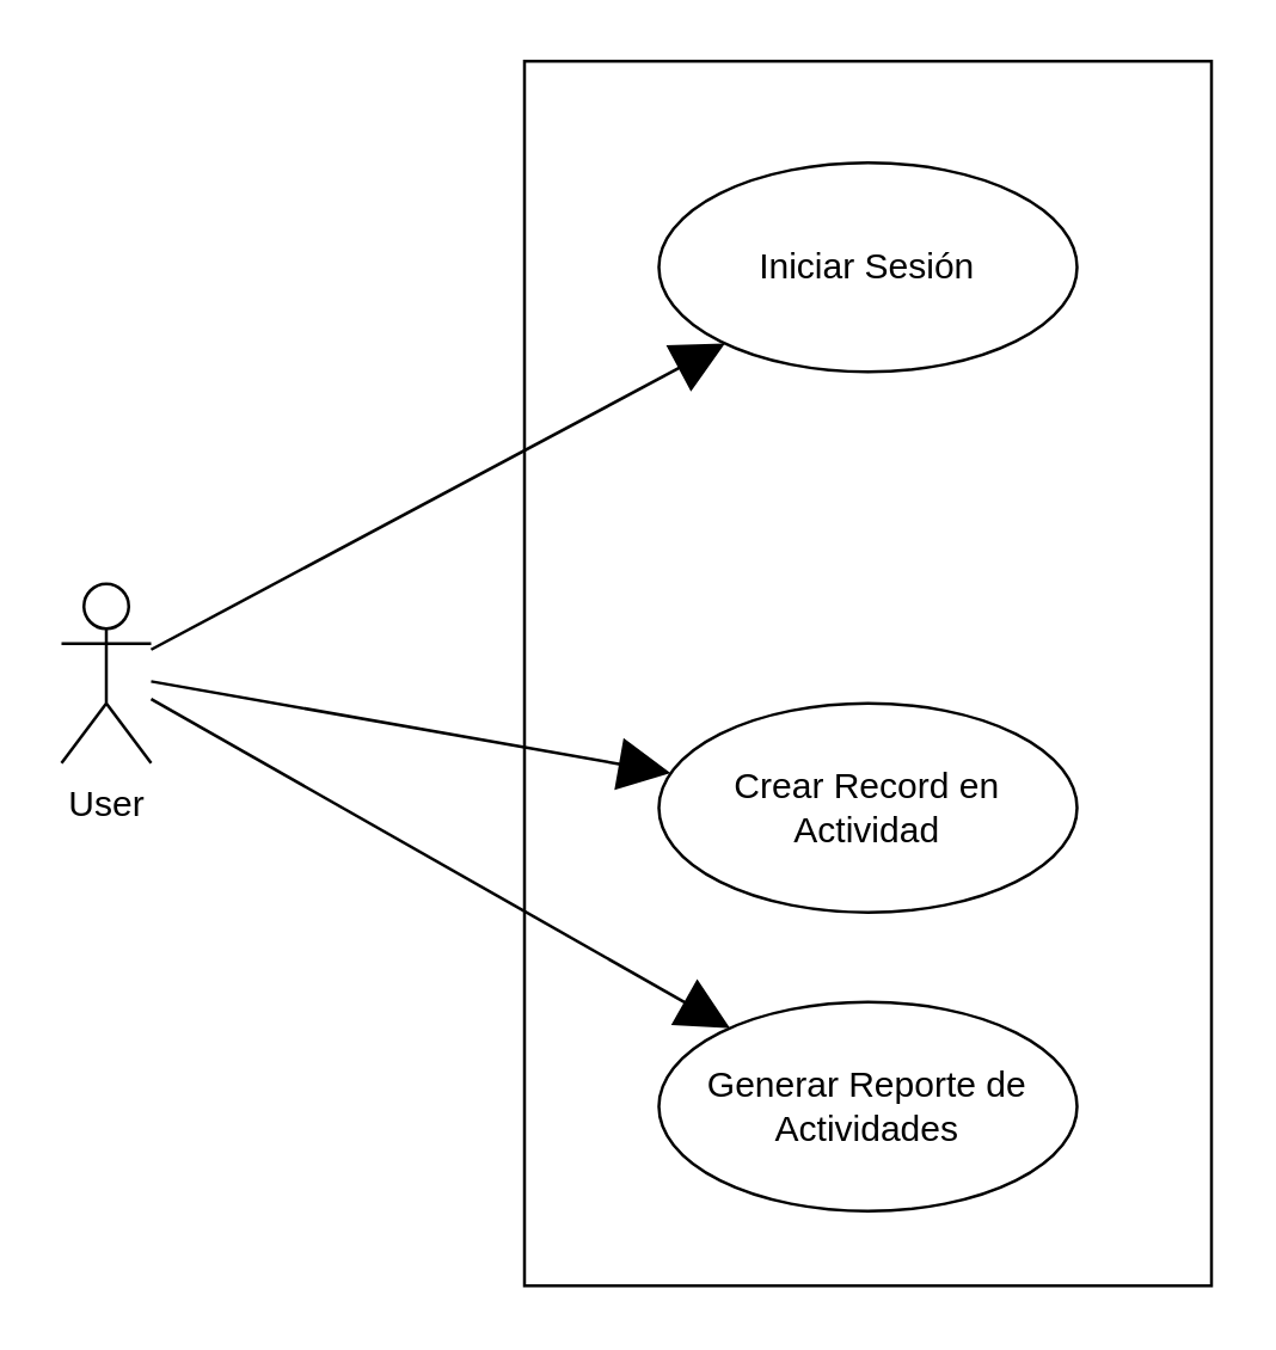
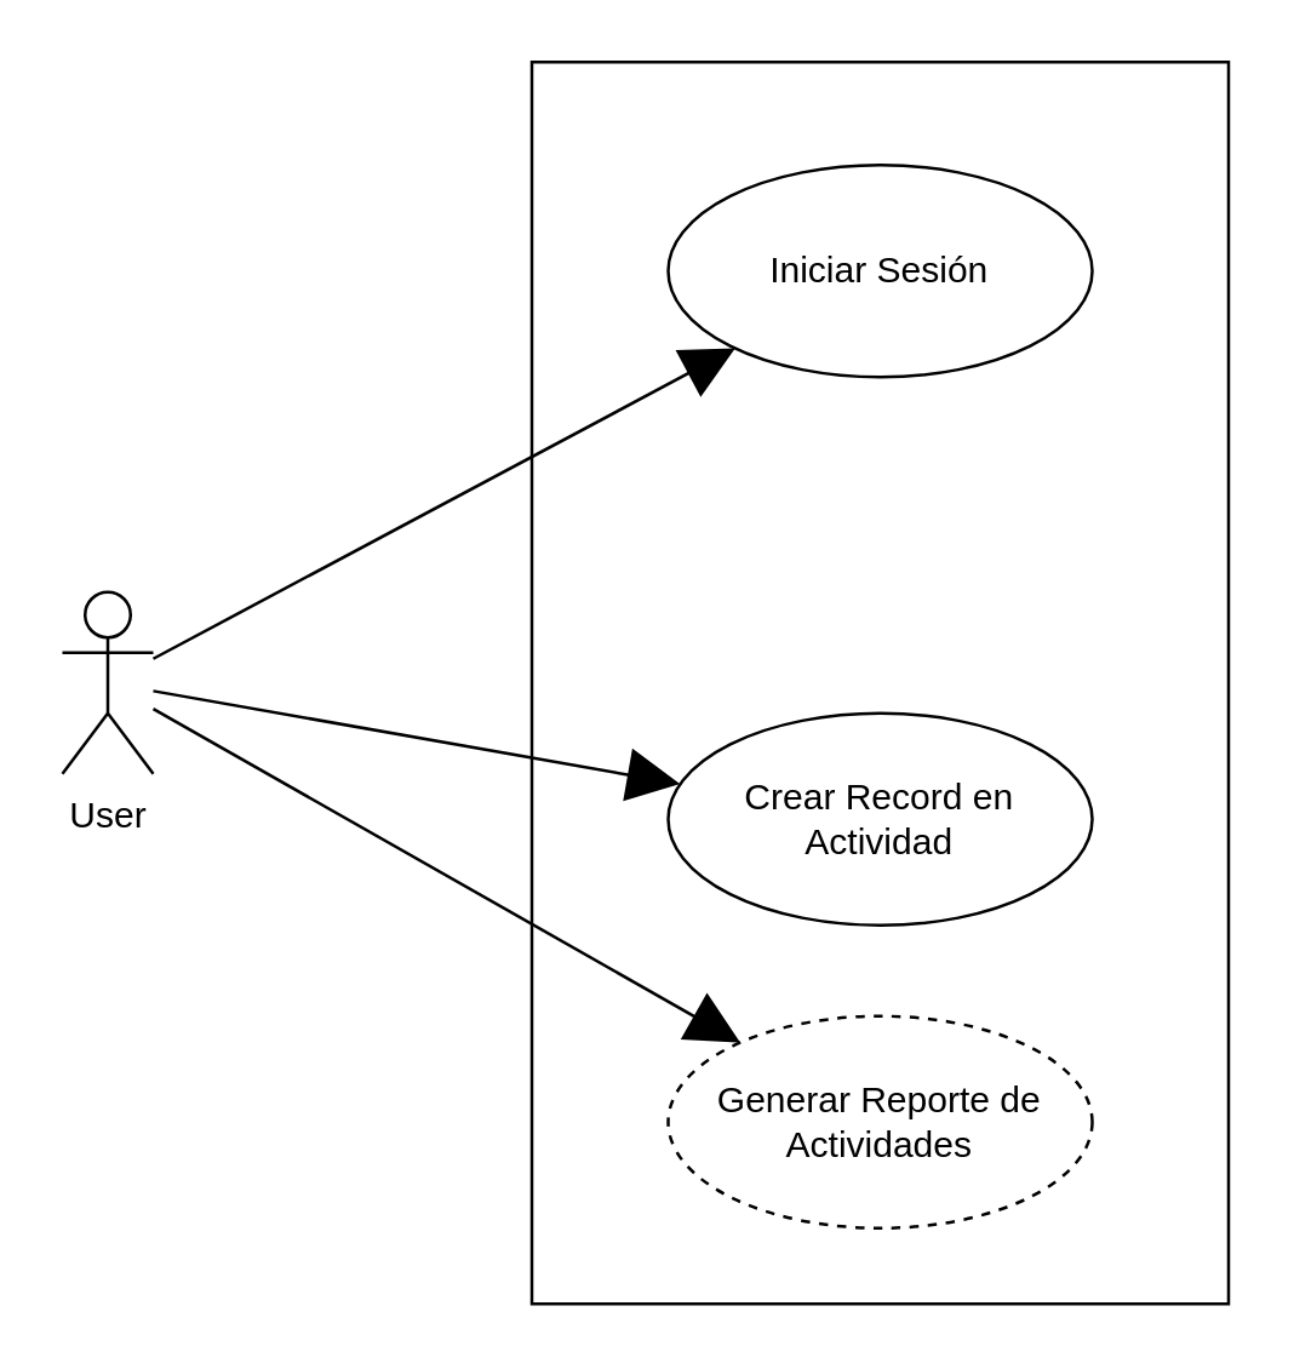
  <mxCell id="0" />
  <mxCell id="1" parent="0" />
  <mxCell id="2" value="" style="rounded=0;whiteSpace=wrap;html=1;" vertex="1" parent="1"><mxGeometry x="175" y="20" width="230" height="410" as="geometry" /></mxCell>
  <mxCell id="3" style="rounded=0;orthogonalLoop=1;jettySize=auto;html=1;startArrow=none;startFill=0;endArrow=block;endFill=1;endSize=15;startSize=11;" edge="1" parent="1" source="6" target="7"><mxGeometry relative="1" as="geometry" /></mxCell>
  <mxCell id="4" style="edgeStyle=none;rounded=0;orthogonalLoop=1;jettySize=auto;html=1;strokeWidth=1;startArrow=none;startFill=0;endArrow=block;endFill=1;startSize=11;endSize=15;" edge="1" parent="1" source="6" target="8"><mxGeometry relative="1" as="geometry" /></mxCell>
  <mxCell id="5" style="edgeStyle=none;rounded=0;orthogonalLoop=1;jettySize=auto;html=1;strokeWidth=1;startArrow=none;startFill=0;endArrow=block;endFill=1;startSize=11;endSize=15;" edge="1" parent="1" source="6" target="9"><mxGeometry relative="1" as="geometry" /></mxCell>
  <mxCell id="6" value="User" style="shape=umlActor;verticalLabelPosition=bottom;verticalAlign=top;html=1;" vertex="1" parent="1"><mxGeometry x="20" y="195" width="30" height="60" as="geometry" /></mxCell>
  <mxCell id="7" value="Iniciar Sesión" style="ellipse;whiteSpace=wrap;html=1;" vertex="1" parent="1"><mxGeometry x="220" y="54" width="140" height="70" as="geometry" /></mxCell>
  <mxCell id="8" value="Crear Record en Actividad" style="ellipse;whiteSpace=wrap;html=1;" vertex="1" parent="1"><mxGeometry x="220" y="235" width="140" height="70" as="geometry" /></mxCell>
- <mxCell id="9" value="Generar Reporte de Actividades" style="ellipse;whiteSpace=wrap;html=1;" vertex="1" parent="1"><mxGeometry x="220" y="335" width="140" height="70" as="geometry" /></mxCell>
+ <mxCell id="9" value="Generar Reporte de Actividades" style="ellipse;whiteSpace=wrap;html=1;dashed=1;" vertex="1" parent="1"><mxGeometry x="220" y="335" width="140" height="70" as="geometry" /></mxCell>
